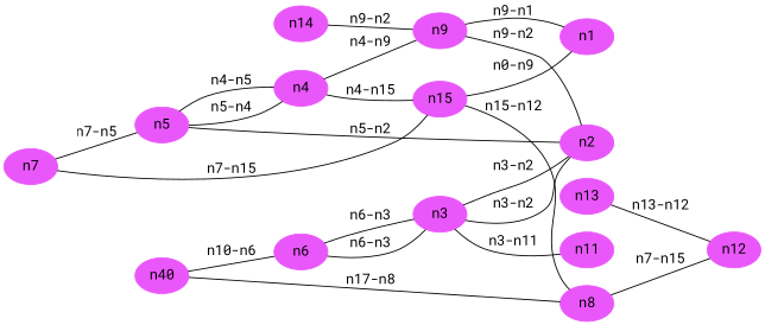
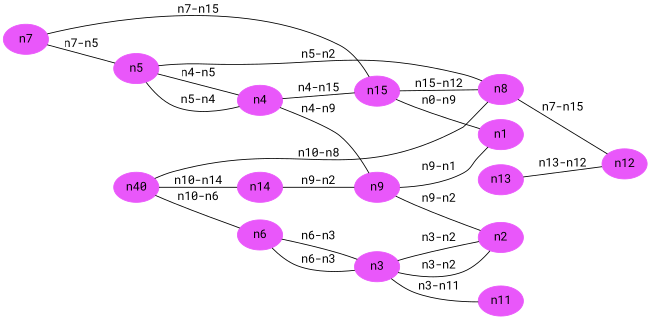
  graph {
    fontname="Roboto Mono"
    rankdir=LR
    node [color="#E957FA" fontname="Roboto Mono" style=filled]
    edge [fontname="Roboto Mono"]
    n1 [label=n9]
    n2 [label=n1]
    n3 [label=n2]
    n4 [label=n3]
    n5 [label=n11]
    n6 [label=n4]
    n7 [label=n5]
    n8 [label=n15]
    n9 [label=n8]
    n10 [label=n6]
    n11 [label=n7]
    n12 [label=n12]
    n13 [label=n40]
    n14 [label=n14]
    n15 [label=n13]
    n1 -- n2 [label="n9-n1"]
    n1 -- n3 [label="n9-n2"]
    n4 -- n3 [label="n3-n2"]
    n4 -- n3 [label="n3-n2"]
    n4 -- n5 [label="n3-n11"]
    n6 -- n1 [label="n4-n9"]
    n6 -- n7 [label="n4-n5"]
    n6 -- n8 [label="n4-n15"]
-   n7 -- n3 [label="n5-n2"]
+   n7 -- n9 [label="n5-n2"]
    n7 -- n6 [label="n5-n4"]
    n8 -- n2 [label="n0-n9"]
    n8 -- n9 [label="n15-n12"]
    n9 -- n12 [label="n7-n15"]
    n10 -- n4 [label="n6-n3"]
    n10 -- n4 [label="n6-n3"]
    n11 -- n7 [label="n7-n5"]
    n11 -- n8 [label="n7-n15"]
-   n13 -- n9 [label="n17-n8"]
+   n13 -- n9 [label="n10-n8"]
    n13 -- n10 [label="n10-n6"]
+   n13 -- n14 [label="n10-n14"]
    n14 -- n1 [label="n9-n2"]
    n15 -- n12 [label="n13-n12"]
  }
